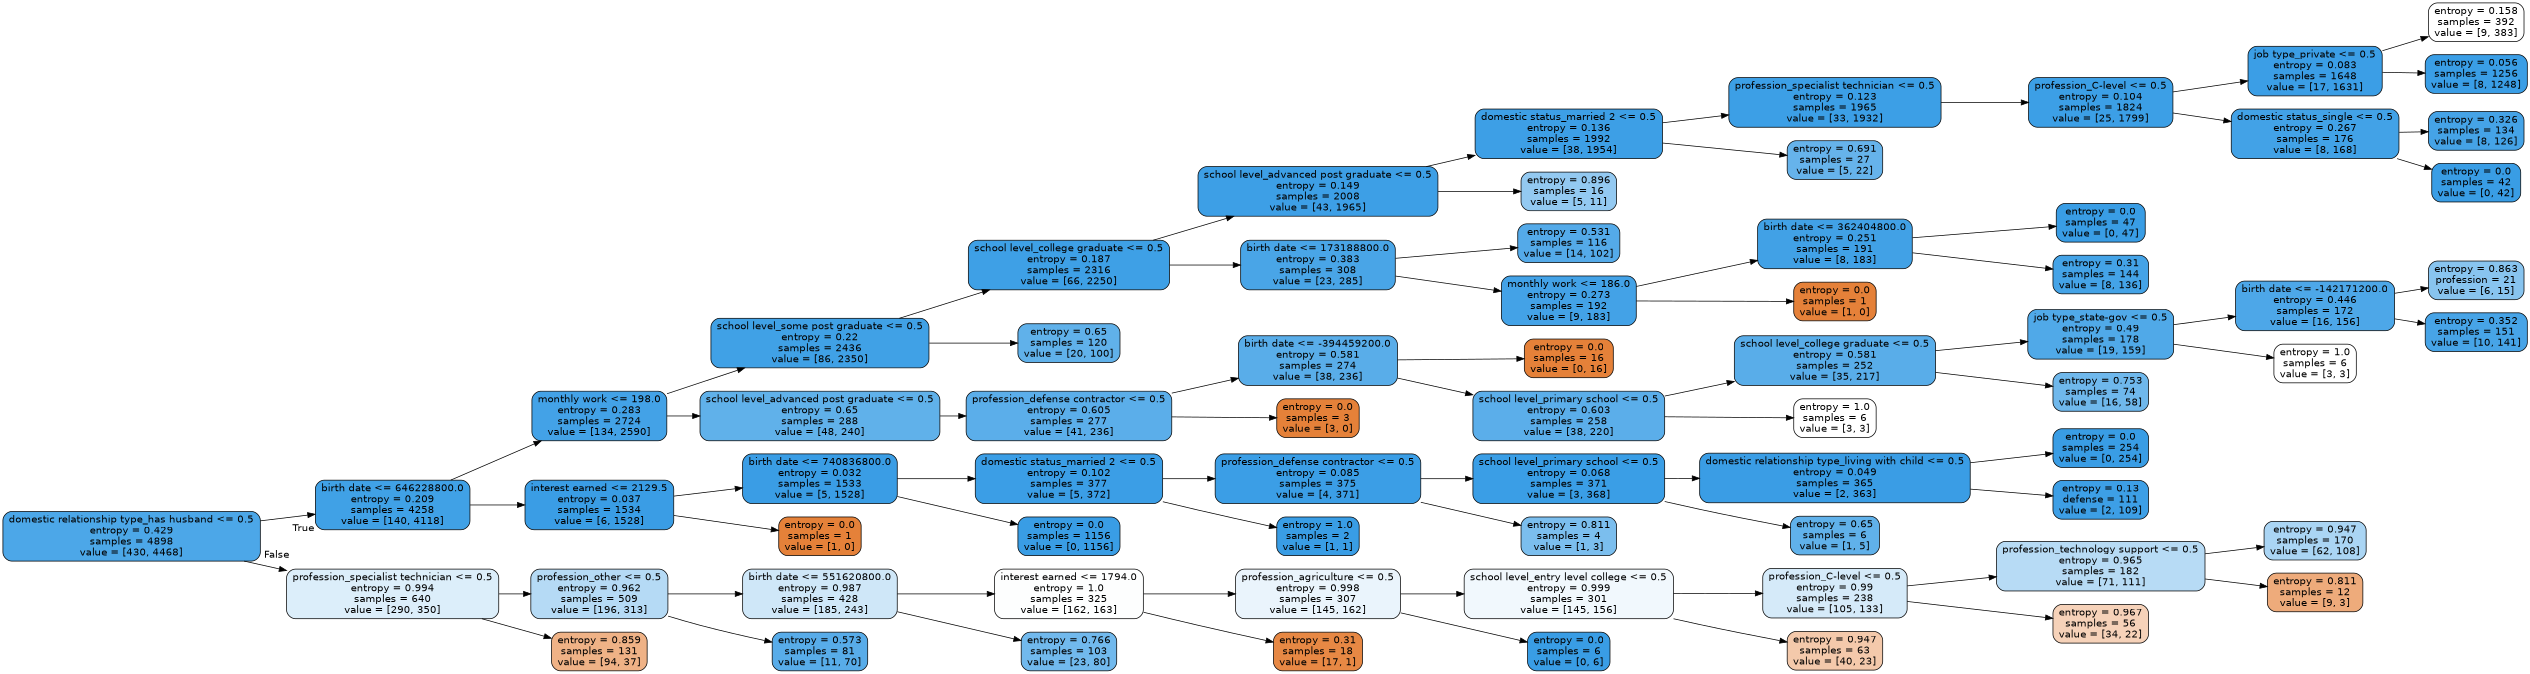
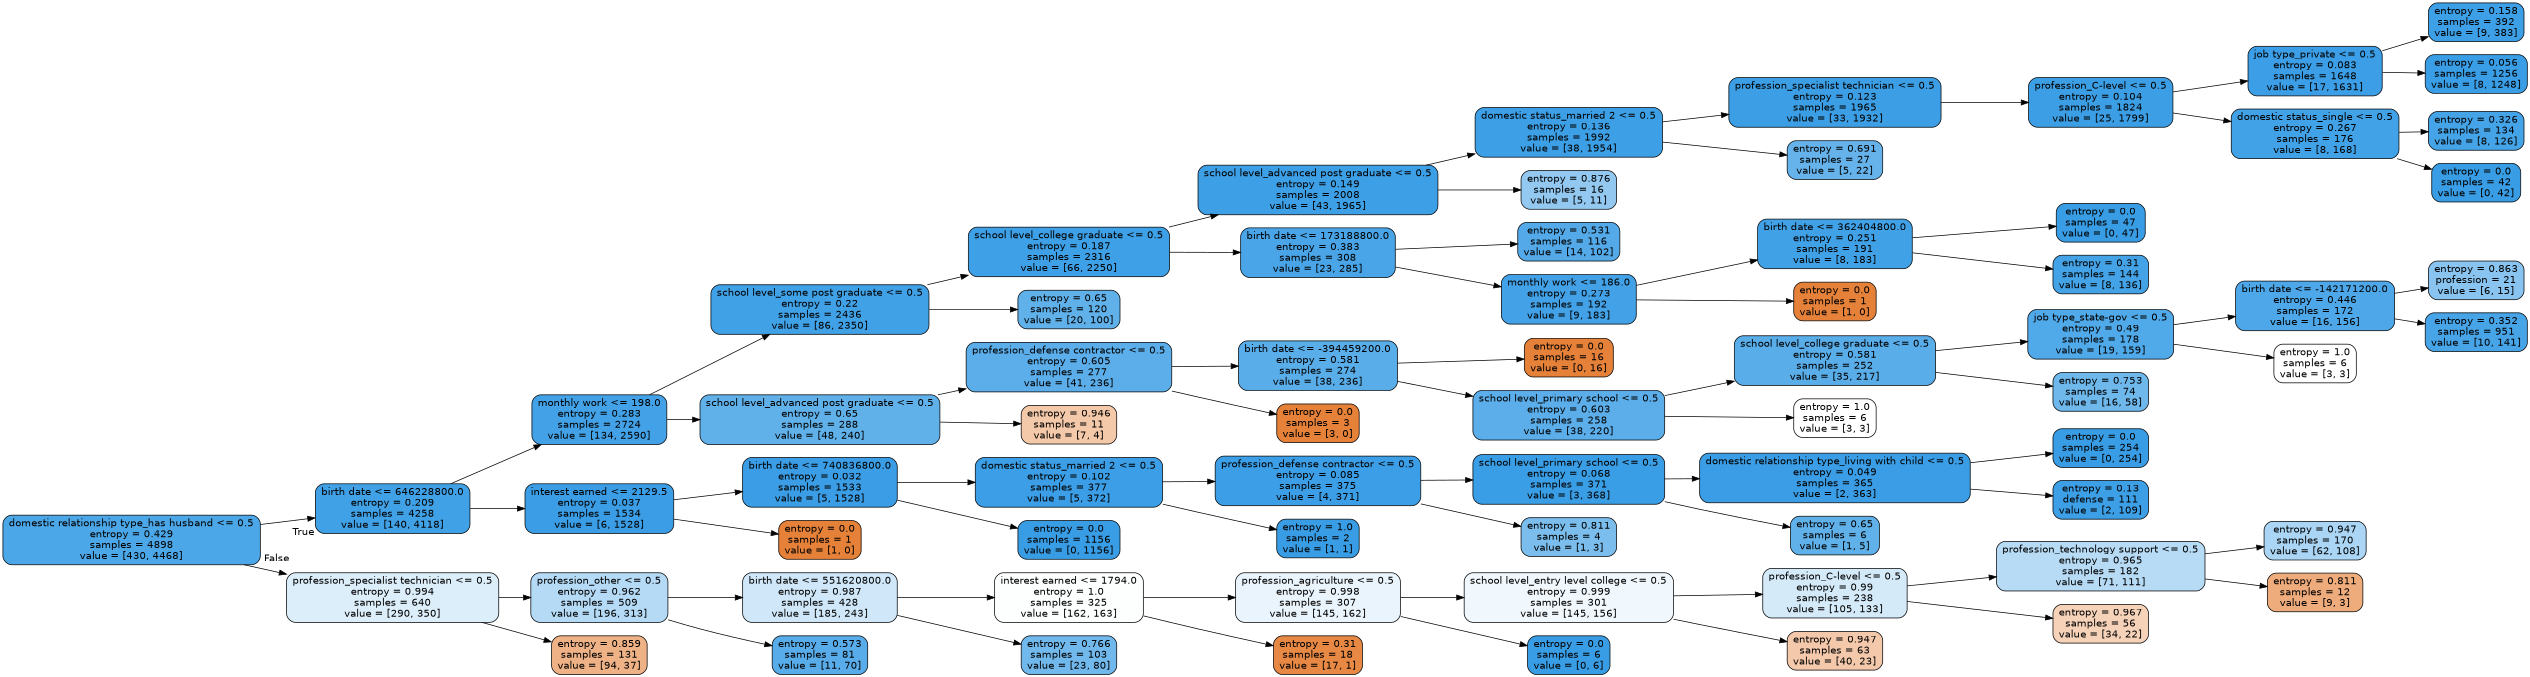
  digraph {
    rankdir=LR
    node [color=black fillcolor="#399de5ff" fontname=helvetica shape=box style="filled, rounded"]
    edge [fontname=helvetica]
    n1 [fillcolor="#399de5e6" label="domestic relationship type_has husband <= 0.5\nentropy = 0.429\nsamples = 4898\nvalue = [430, 4468]"]
    n2 [fillcolor="#399de5f6" label="birth date <= 646228800.0\nentropy = 0.209\nsamples = 4258\nvalue = [140, 4118]"]
    n3 [fillcolor="#399de52c" label="profession_specialist technician <= 0.5\nentropy = 0.994\nsamples = 640\nvalue = [290, 350]"]
    n4 [fillcolor="#399de5f2" label="monthly work <= 198.0\nentropy = 0.283\nsamples = 2724\nvalue = [134, 2590]"]
    n5 [fillcolor="#399de5fe" label="interest earned <= 2129.5\nentropy = 0.037\nsamples = 1534\nvalue = [6, 1528]"]
    n6 [fillcolor="#399de55f" label="profession_other <= 0.5\nentropy = 0.962\nsamples = 509\nvalue = [196, 313]"]
    n7 [fillcolor="#e581399b" label="entropy = 0.859\nsamples = 131\nvalue = [94, 37]"]
    n8 [fillcolor="#399de5f6" label="school level_some post graduate <= 0.5\nentropy = 0.22\nsamples = 2436\nvalue = [86, 2350]"]
    n9 [fillcolor="#399de5cc" label="school level_advanced post graduate <= 0.5\nentropy = 0.65\nsamples = 288\nvalue = [48, 240]"]
    n10 [fillcolor="#399de5fe" label="birth date <= 740836800.0\nentropy = 0.032\nsamples = 1533\nvalue = [5, 1528]"]
    n11 [fillcolor="#e58139ff" label="entropy = 0.0\nsamples = 1\nvalue = [1, 0]"]
    n12 [fillcolor="#399de5f8" label="school level_college graduate <= 0.5\nentropy = 0.187\nsamples = 2316\nvalue = [66, 2250]"]
    n13 [fillcolor="#399de5cc" label="entropy = 0.65\nsamples = 120\nvalue = [20, 100]"]
    n14 [fillcolor="#399de5d3" label="profession_defense contractor <= 0.5\nentropy = 0.605\nsamples = 277\nvalue = [41, 236]"]
+   n15 [fillcolor="#e581396d" label="entropy = 0.946\nsamples = 11\nvalue = [7, 4]"]
    n16 [fillcolor="#399de5f9" label="school level_advanced post graduate <= 0.5\nentropy = 0.149\nsamples = 2008\nvalue = [43, 1965]"]
    n17 [fillcolor="#399de5ea" label="birth date <= 173188800.0\nentropy = 0.383\nsamples = 308\nvalue = [23, 285]"]
    n18 [fillcolor="#399de5fa" label="domestic status_married 2 <= 0.5\nentropy = 0.136\nsamples = 1992\nvalue = [38, 1954]"]
-   n19 [fillcolor="#399de58b" label="entropy = 0.896\nsamples = 16\nvalue = [5, 11]"]
+   n19 [fillcolor="#399de58b" label="entropy = 0.876\nsamples = 16\nvalue = [5, 11]"]
    n20 [fillcolor="#399de5dc" label="entropy = 0.531\nsamples = 116\nvalue = [14, 102]"]
    n21 [fillcolor="#399de5f2" label="monthly work <= 186.0\nentropy = 0.273\nsamples = 192\nvalue = [9, 183]"]
    n22 [fillcolor="#399de5fb" label="profession_specialist technician <= 0.5\nentropy = 0.123\nsamples = 1965\nvalue = [33, 1932]"]
    n23 [fillcolor="#399de5c5" label="entropy = 0.691\nsamples = 27\nvalue = [5, 22]"]
    n24 [fillcolor="#399de5fb" label="profession_C-level <= 0.5\nentropy = 0.104\nsamples = 1824\nvalue = [25, 1799]"]
    n25 [fillcolor="#399de5fc" label="job type_private <= 0.5\nentropy = 0.083\nsamples = 1648\nvalue = [17, 1631]"]
    n26 [fillcolor="#399de5f3" label="domestic status_single <= 0.5\nentropy = 0.267\nsamples = 176\nvalue = [8, 168]"]
-   n27 [fillcolor="#e5813900" label="entropy = 0.158\nsamples = 392\nvalue = [9, 383]"]
+   n27 [fillcolor="#399de5f9" label="entropy = 0.158\nsamples = 392\nvalue = [9, 383]"]
    n28 [fillcolor="#399de5fd" label="entropy = 0.056\nsamples = 1256\nvalue = [8, 1248]"]
    n29 [fillcolor="#399de5ef" label="entropy = 0.326\nsamples = 134\nvalue = [8, 126]"]
    n30 [label="entropy = 0.0\nsamples = 42\nvalue = [0, 42]"]
    n31 [fillcolor="#399de5f4" label="birth date <= 362404800.0\nentropy = 0.251\nsamples = 191\nvalue = [8, 183]"]
    n32 [fillcolor="#e58139ff" label="entropy = 0.0\nsamples = 1\nvalue = [1, 0]"]
    n33 [label="entropy = 0.0\nsamples = 47\nvalue = [0, 47]"]
    n34 [fillcolor="#399de5f0" label="entropy = 0.31\nsamples = 144\nvalue = [8, 136]"]
    n35 [fillcolor="#399de5d6" label="birth date <= -394459200.0\nentropy = 0.581\nsamples = 274\nvalue = [38, 236]"]
    n36 [fillcolor="#e58139ff" label="entropy = 0.0\nsamples = 3\nvalue = [3, 0]"]
    n37 [fillcolor="#e58139ff" label="entropy = 0.0\nsamples = 16\nvalue = [0, 16]"]
    n38 [fillcolor="#399de5d3" label="school level_primary school <= 0.5\nentropy = 0.603\nsamples = 258\nvalue = [38, 220]"]
    n39 [fillcolor="#399de5d6" label="school level_college graduate <= 0.5\nentropy = 0.581\nsamples = 252\nvalue = [35, 217]"]
    n40 [fillcolor="#e5813900" label="entropy = 1.0\nsamples = 6\nvalue = [3, 3]"]
    n41 [fillcolor="#399de5e1" label="job type_state-gov <= 0.5\nentropy = 0.49\nsamples = 178\nvalue = [19, 159]"]
    n42 [fillcolor="#399de5b9" label="entropy = 0.753\nsamples = 74\nvalue = [16, 58]"]
    n43 [fillcolor="#399de5e5" label="birth date <= -142171200.0\nentropy = 0.446\nsamples = 172\nvalue = [16, 156]"]
    n44 [fillcolor="#e5813900" label="entropy = 1.0\nsamples = 6\nvalue = [3, 3]"]
    n45 [fillcolor="#399de599" label="entropy = 0.863\nprofession = 21\nvalue = [6, 15]"]
-   n46 [fillcolor="#399de5ed" label="entropy = 0.352\nsamples = 151\nvalue = [10, 141]"]
+   n46 [fillcolor="#399de5ed" label="entropy = 0.352\nsamples = 951\nvalue = [10, 141]"]
    n47 [fillcolor="#399de5fc" label="domestic status_married 2 <= 0.5\nentropy = 0.102\nsamples = 377\nvalue = [5, 372]"]
    n48 [label="entropy = 0.0\nsamples = 1156\nvalue = [0, 1156]"]
    n49 [fillcolor="#399de5fc" label="profession_defense contractor <= 0.5\nentropy = 0.085\nsamples = 375\nvalue = [4, 371]"]
    n50 [label="entropy = 1.0\nsamples = 2\nvalue = [1, 1]"]
    n51 [fillcolor="#399de5fd" label="school level_primary school <= 0.5\nentropy = 0.068\nsamples = 371\nvalue = [3, 368]"]
    n52 [fillcolor="#399de5aa" label="entropy = 0.811\nsamples = 4\nvalue = [1, 3]"]
    n53 [fillcolor="#399de5fe" label="domestic relationship type_living with child <= 0.5\nentropy = 0.049\nsamples = 365\nvalue = [2, 363]"]
    n54 [fillcolor="#399de5cc" label="entropy = 0.65\nsamples = 6\nvalue = [1, 5]"]
    n55 [label="entropy = 0.0\nsamples = 254\nvalue = [0, 254]"]
    n56 [fillcolor="#399de5fa" label="entropy = 0.13\ndefense = 111\nvalue = [2, 109]"]
    n57 [fillcolor="#399de53d" label="birth date <= 551620800.0\nentropy = 0.987\nsamples = 428\nvalue = [185, 243]"]
    n58 [fillcolor="#399de5d7" label="entropy = 0.573\nsamples = 81\nvalue = [11, 70]"]
    n59 [fillcolor="#399de502" label="interest earned <= 1794.0\nentropy = 1.0\nsamples = 325\nvalue = [162, 163]"]
    n60 [fillcolor="#399de5b6" label="entropy = 0.766\nsamples = 103\nvalue = [23, 80]"]
    n61 [fillcolor="#399de51b" label="profession_agriculture <= 0.5\nentropy = 0.998\nsamples = 307\nvalue = [145, 162]"]
    n62 [fillcolor="#e58139f0" label="entropy = 0.31\nsamples = 18\nvalue = [17, 1]"]
    n63 [fillcolor="#399de512" label="school level_entry level college <= 0.5\nentropy = 0.999\nsamples = 301\nvalue = [145, 156]"]
    n64 [label="entropy = 0.0\nsamples = 6\nvalue = [0, 6]"]
    n65 [fillcolor="#399de536" label="profession_C-level <= 0.5\nentropy = 0.99\nsamples = 238\nvalue = [105, 133]"]
    n66 [fillcolor="#e581396c" label="entropy = 0.947\nsamples = 63\nvalue = [40, 23]"]
    n67 [fillcolor="#399de55c" label="profession_technology support <= 0.5\nentropy = 0.965\nsamples = 182\nvalue = [71, 111]"]
    n68 [fillcolor="#e581395a" label="entropy = 0.967\nsamples = 56\nvalue = [34, 22]"]
    n69 [fillcolor="#399de56d" label="entropy = 0.947\nsamples = 170\nvalue = [62, 108]"]
    n70 [fillcolor="#e58139aa" label="entropy = 0.811\nsamples = 12\nvalue = [9, 3]"]
    n1 -> n2 [headlabel=True labelangle=45 labeldistance=2.5]
    n1 -> n3 [headlabel=False labelangle=-45 labeldistance=2.5]
    n2 -> n4
    n2 -> n5
    n3 -> n6
    n3 -> n7
    n4 -> n8
    n4 -> n9
    n5 -> n10
    n5 -> n11
    n6 -> n57
    n6 -> n58
    n8 -> n12
    n8 -> n13
    n9 -> n14
+   n9 -> n15
    n10 -> n47
    n10 -> n48
    n12 -> n16
    n12 -> n17
    n14 -> n35
    n14 -> n36
    n16 -> n18
    n16 -> n19
    n17 -> n20
    n17 -> n21
    n18 -> n22
    n18 -> n23
    n21 -> n31
    n21 -> n32
    n22 -> n24
    n24 -> n25
    n24 -> n26
    n25 -> n27
    n25 -> n28
    n26 -> n29
    n26 -> n30
    n31 -> n33
    n31 -> n34
    n35 -> n37
    n35 -> n38
    n38 -> n39
    n38 -> n40
    n39 -> n41
    n39 -> n42
    n41 -> n43
    n41 -> n44
    n43 -> n45
    n43 -> n46
    n47 -> n49
    n47 -> n50
    n49 -> n51
    n49 -> n52
    n51 -> n53
    n51 -> n54
    n53 -> n55
    n53 -> n56
    n57 -> n59
    n57 -> n60
    n59 -> n61
    n59 -> n62
    n61 -> n63
    n61 -> n64
    n63 -> n65
    n63 -> n66
    n65 -> n67
    n65 -> n68
    n67 -> n69
    n67 -> n70
  }
